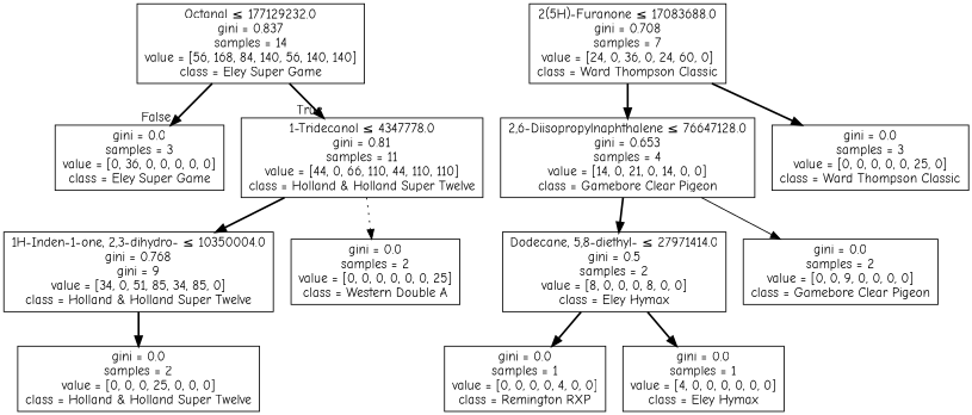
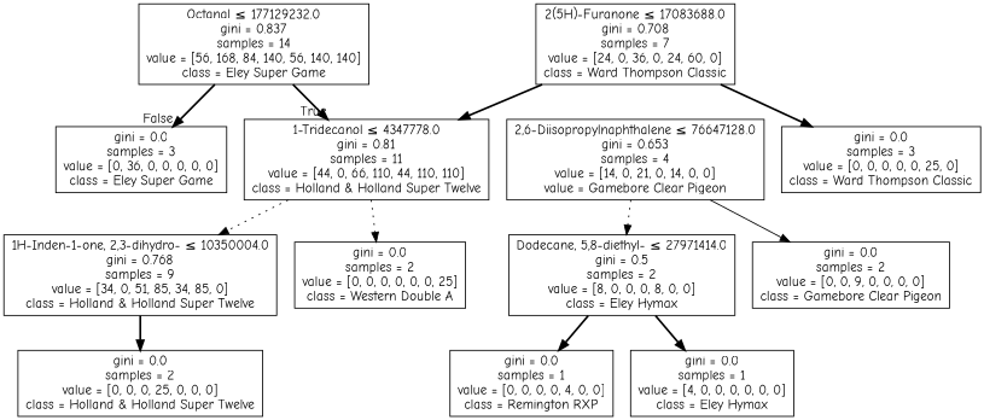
  digraph {
    fontname="Comic Neue"
    node [fontname="Comic Neue" shape=box]
    edge [fontname="Comic Neue" style=bold]
    n1 [label=<Octanal &le; 177129232.0<br/>gini = 0.837<br/>samples = 14<br/>value = [56, 168, 84, 140, 56, 140, 140]<br/>class = Eley Super Game>]
    n2 [label=<1-Tridecanol &le; 4347778.0<br/>gini = 0.81<br/>samples = 11<br/>value = [44, 0, 66, 110, 44, 110, 110]<br/>class = Holland &amp; Holland Super Twelve>]
    n3 [label=<gini = 0.0<br/>samples = 3<br/>value = [0, 36, 0, 0, 0, 0, 0]<br/>class = Eley Super Game>]
-   n4 [label=<1H-Inden-1-one, 2,3-dihydro- &le; 10350004.0<br/>gini = 0.768<br/>gini = 9<br/>value = [34, 0, 51, 85, 34, 85, 0]<br/>class = Holland &amp; Holland Super Twelve>]
+   n4 [label=<1H-Inden-1-one, 2,3-dihydro- &le; 10350004.0<br/>gini = 0.768<br/>samples = 9<br/>value = [34, 0, 51, 85, 34, 85, 0]<br/>class = Holland &amp; Holland Super Twelve>]
    n5 [label=<gini = 0.0<br/>samples = 2<br/>value = [0, 0, 0, 0, 0, 0, 25]<br/>class = Western Double A>]
    n6 [label=<gini = 0.0<br/>samples = 2<br/>value = [0, 0, 0, 25, 0, 0, 0]<br/>class = Holland &amp; Holland Super Twelve>]
    n7 [label=<2(5H)-Furanone &le; 17083688.0<br/>gini = 0.708<br/>samples = 7<br/>value = [24, 0, 36, 0, 24, 60, 0]<br/>class = Ward Thompson Classic>]
-   n8 [label=<2,6-Diisopropylnaphthalene &le; 76647128.0<br/>gini = 0.653<br/>samples = 4<br/>value = [14, 0, 21, 0, 14, 0, 0]<br/>class = Gamebore Clear Pigeon>]
+   n8 [label=<2,6-Diisopropylnaphthalene &le; 76647128.0<br/>gini = 0.653<br/>samples = 4<br/>value = [14, 0, 21, 0, 14, 0, 0]<br/>value = Gamebore Clear Pigeon>]
    n9 [label=<gini = 0.0<br/>samples = 3<br/>value = [0, 0, 0, 0, 0, 25, 0]<br/>class = Ward Thompson Classic>]
    n10 [label=<Dodecane, 5,8-diethyl- &le; 27971414.0<br/>gini = 0.5<br/>samples = 2<br/>value = [8, 0, 0, 0, 8, 0, 0]<br/>class = Eley Hymax>]
    n11 [label=<gini = 0.0<br/>samples = 2<br/>value = [0, 0, 9, 0, 0, 0, 0]<br/>class = Gamebore Clear Pigeon>]
    n12 [label=<gini = 0.0<br/>samples = 1<br/>value = [0, 0, 0, 0, 4, 0, 0]<br/>class = Remington RXP>]
    n13 [label=<gini = 0.0<br/>samples = 1<br/>value = [4, 0, 0, 0, 0, 0, 0]<br/>class = Eley Hymax>]
    n1 -> n2 [headlabel=True labelangle=45 labeldistance=2.5]
    n1 -> n3 [headlabel=False labelangle=-45 labeldistance=2.5]
-   n2 -> n4
+   n2 -> n4 [style=dotted]
    n2 -> n5 [style=dotted]
    n4 -> n6
-   n7 -> n8
+   n7 -> n2
    n7 -> n9
-   n8 -> n10
+   n8 -> n10 [style=dotted]
    n8 -> n11 [style=solid]
    n10 -> n12
    n10 -> n13
  }
